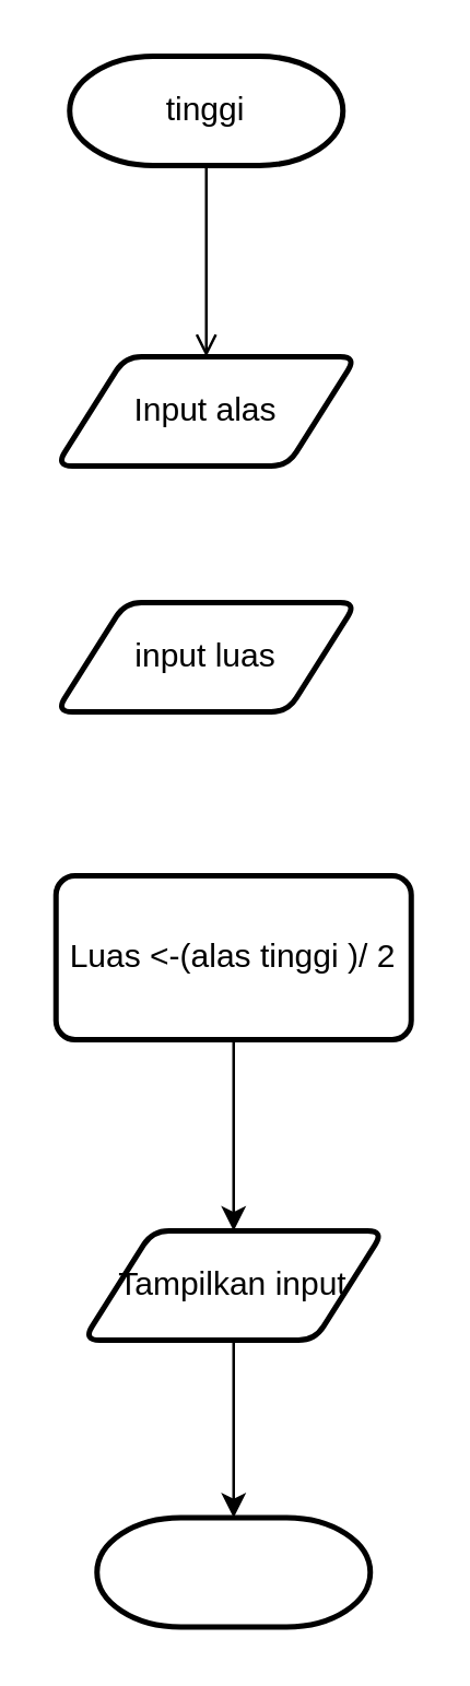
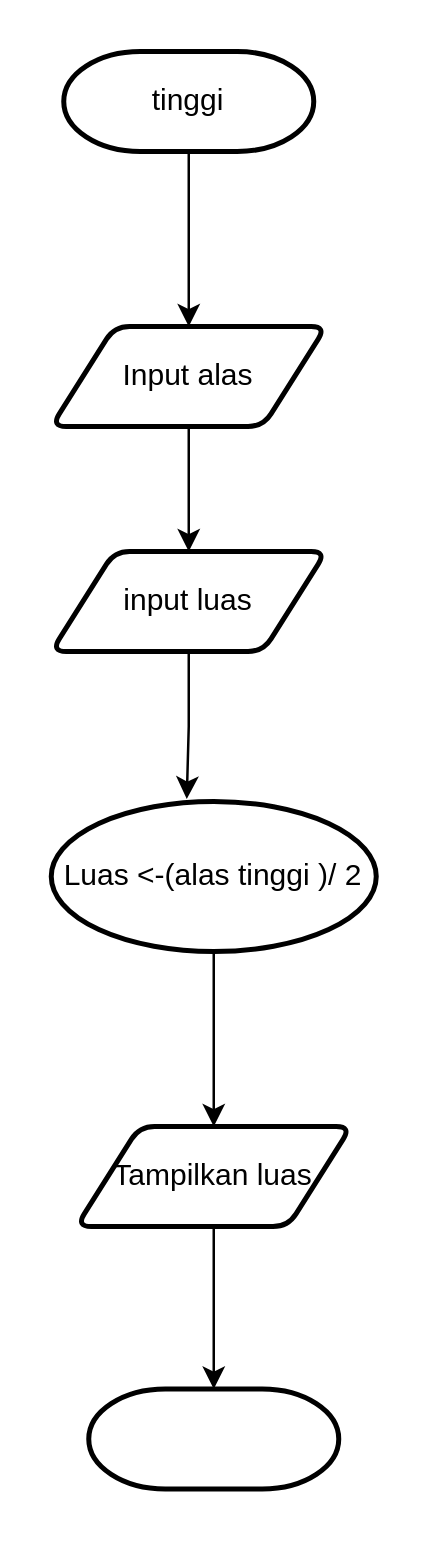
  <mxCell id="0" />
  <mxCell id="1" parent="0" />
- <mxCell id="2" style="edgeStyle=orthogonalEdgeStyle;rounded=0;orthogonalLoop=1;jettySize=auto;html=1;exitX=0.5;exitY=1;exitDx=0;exitDy=0;exitPerimeter=0;entryX=0.5;entryY=0;entryDx=0;entryDy=0;endArrow=open;" edge="1" parent="1" source="3" target="5"><mxGeometry relative="1" as="geometry" /></mxCell>
+ <mxCell id="2" style="edgeStyle=orthogonalEdgeStyle;rounded=0;orthogonalLoop=1;jettySize=auto;html=1;exitX=0.5;exitY=1;exitDx=0;exitDy=0;exitPerimeter=0;entryX=0.5;entryY=0;entryDx=0;entryDy=0;" edge="1" parent="1" source="3" target="5"><mxGeometry relative="1" as="geometry" /></mxCell>
  <mxCell id="3" value="tinggi" style="strokeWidth=2;html=1;shape=mxgraph.flowchart.terminator;whiteSpace=wrap;" vertex="1" parent="1"><mxGeometry x="25" y="20" width="100" height="40" as="geometry" /></mxCell>
+ <mxCell id="4" style="edgeStyle=orthogonalEdgeStyle;rounded=0;orthogonalLoop=1;jettySize=auto;html=1;exitX=0.5;exitY=1;exitDx=0;exitDy=0;entryX=0.5;entryY=0;entryDx=0;entryDy=0;" edge="1" parent="1" source="5" target="6"><mxGeometry relative="1" as="geometry" /></mxCell>
  <mxCell id="5" value="Input alas" style="shape=parallelogram;html=1;strokeWidth=2;perimeter=parallelogramPerimeter;whiteSpace=wrap;rounded=1;arcSize=12;size=0.23;" vertex="1" parent="1"><mxGeometry x="20" y="130" width="110" height="40" as="geometry" /></mxCell>
  <mxCell id="6" value="input luas" style="shape=parallelogram;html=1;strokeWidth=2;perimeter=parallelogramPerimeter;whiteSpace=wrap;rounded=1;arcSize=12;size=0.23;" vertex="1" parent="1"><mxGeometry x="20" y="220" width="110" height="40" as="geometry" /></mxCell>
  <mxCell id="7" style="edgeStyle=orthogonalEdgeStyle;rounded=0;orthogonalLoop=1;jettySize=auto;html=1;exitX=0.5;exitY=1;exitDx=0;exitDy=0;entryX=0.5;entryY=0;entryDx=0;entryDy=0;" edge="1" parent="1" source="8" target="9"><mxGeometry relative="1" as="geometry" /></mxCell>
- <mxCell id="8" value="Luas &amp;lt;-(alas tinggi )/ 2" style="rounded=1;whiteSpace=wrap;html=1;absoluteArcSize=1;arcSize=14;strokeWidth=2;" vertex="1" parent="1"><mxGeometry x="20" y="320" width="130" height="60" as="geometry" /></mxCell>
- <mxCell id="9" value="Tampilkan input" style="shape=parallelogram;html=1;strokeWidth=2;perimeter=parallelogramPerimeter;whiteSpace=wrap;rounded=1;arcSize=12;size=0.23;" vertex="1" parent="1"><mxGeometry x="30" y="450" width="110" height="40" as="geometry" /></mxCell>
+ <mxCell id="8" value="Luas &amp;lt;-(alas tinggi )/ 2" style="ellipse;whiteSpace=wrap;html=1;absoluteArcSize=1;arcSize=14;strokeWidth=2;" vertex="1" parent="1"><mxGeometry x="20" y="320" width="130" height="60" as="geometry" /></mxCell>
+ <mxCell id="9" value="Tampilkan luas" style="shape=parallelogram;html=1;strokeWidth=2;perimeter=parallelogramPerimeter;whiteSpace=wrap;rounded=1;arcSize=12;size=0.23;" vertex="1" parent="1"><mxGeometry x="30" y="450" width="110" height="40" as="geometry" /></mxCell>
  <mxCell id="10" value="" style="strokeWidth=2;html=1;shape=mxgraph.flowchart.terminator;whiteSpace=wrap;" vertex="1" parent="1"><mxGeometry x="35" y="555" width="100" height="40" as="geometry" /></mxCell>
+ <mxCell id="11" style="edgeStyle=orthogonalEdgeStyle;rounded=0;orthogonalLoop=1;jettySize=auto;html=1;exitX=0.5;exitY=1;exitDx=0;exitDy=0;entryX=0.417;entryY=-0.017;entryDx=0;entryDy=0;entryPerimeter=0;" edge="1" parent="1" source="6" target="8"><mxGeometry relative="1" as="geometry" /></mxCell>
  <mxCell id="12" style="edgeStyle=orthogonalEdgeStyle;rounded=0;orthogonalLoop=1;jettySize=auto;html=1;exitX=0.5;exitY=1;exitDx=0;exitDy=0;entryX=0.5;entryY=0;entryDx=0;entryDy=0;entryPerimeter=0;" edge="1" parent="1" source="9" target="10"><mxGeometry relative="1" as="geometry" /></mxCell>
